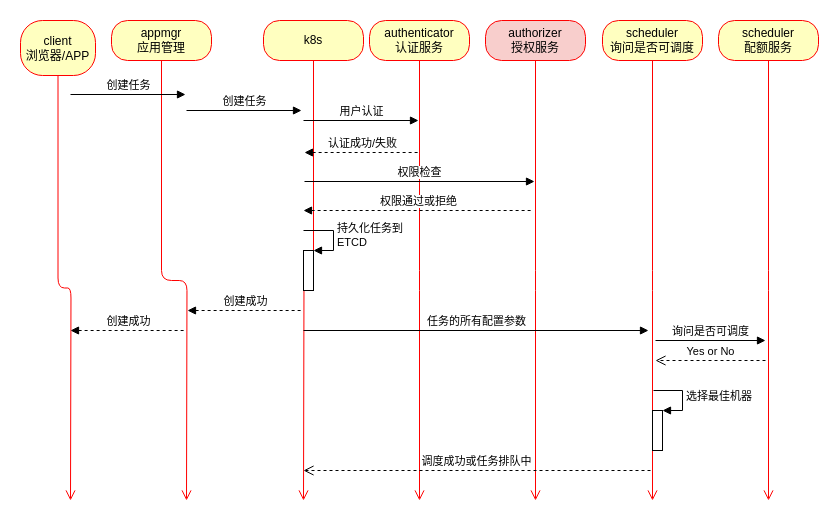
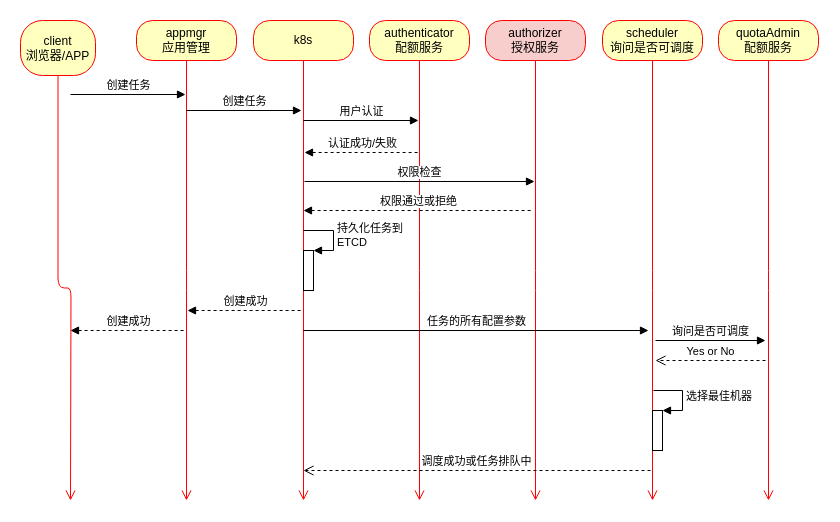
  <mxCell id="0" />
  <mxCell id="1" parent="0" />
  <mxCell id="2" value="client&lt;br&gt;浏览器/APP&lt;br&gt;" style="rounded=1;whiteSpace=wrap;html=1;arcSize=40;fontColor=#000000;fillColor=#ffffc0;strokeColor=#ff0000;" vertex="1" parent="1"><mxGeometry x="20" y="20" width="75" height="55" as="geometry" /></mxCell>
  <mxCell id="3" value="" style="edgeStyle=orthogonalEdgeStyle;html=1;verticalAlign=bottom;endArrow=open;endSize=8;strokeColor=#ff0000;" edge="1" source="2" parent="1"><mxGeometry relative="1" as="geometry"><mxPoint x="70" y="500" as="targetPoint" /></mxGeometry></mxCell>
- <mxCell id="4" value="k8s&lt;br&gt;" style="rounded=1;whiteSpace=wrap;html=1;arcSize=40;fontColor=#000000;fillColor=#ffffc0;strokeColor=#ff0000;" vertex="1" parent="1"><mxGeometry x="263" y="20" width="100" height="40" as="geometry" /></mxCell>
+ <mxCell id="4" value="k8s&lt;br&gt;" style="rounded=1;whiteSpace=wrap;html=1;arcSize=40;fontColor=#000000;fillColor=#ffffc0;strokeColor=#ff0000;" vertex="1" parent="1"><mxGeometry x="253" y="20" width="100" height="40" as="geometry" /></mxCell>
  <mxCell id="5" value="" style="html=1;verticalAlign=bottom;endArrow=open;fontFamily=Helvetica;fontSize=11;fontColor=#000000;align=center;endSize=8;strokeColor=#ff0000;edgeStyle=orthogonalEdgeStyle;endFill=0;" edge="1" parent="1" source="4"><mxGeometry relative="1" as="geometry"><mxPoint x="303" y="500" as="targetPoint" /></mxGeometry></mxCell>
- <mxCell id="6" value="authenticator&lt;br&gt;认证服务&lt;br&gt;" style="rounded=1;whiteSpace=wrap;html=1;arcSize=40;fontColor=#000000;fillColor=#ffffc0;strokeColor=#ff0000;" vertex="1" parent="1"><mxGeometry x="369" y="20" width="100" height="40" as="geometry" /></mxCell>
+ <mxCell id="6" value="authenticator&lt;br&gt;配额服务&lt;br&gt;" style="rounded=1;whiteSpace=wrap;html=1;arcSize=40;fontColor=#000000;fillColor=#ffffc0;strokeColor=#ff0000;" vertex="1" parent="1"><mxGeometry x="369" y="20" width="100" height="40" as="geometry" /></mxCell>
  <mxCell id="7" value="" style="edgeStyle=orthogonalEdgeStyle;html=1;verticalAlign=bottom;endArrow=open;endSize=8;strokeColor=#ff0000;" edge="1" parent="1" source="6"><mxGeometry relative="1" as="geometry"><mxPoint x="419" y="500" as="targetPoint" /></mxGeometry></mxCell>
  <mxCell id="8" value="authorizer&lt;br&gt;授权服务&lt;br&gt;" style="rounded=1;whiteSpace=wrap;html=1;arcSize=40;fontColor=#000000;fillColor=#f8cecc;strokeColor=#ff0000;" vertex="1" parent="1"><mxGeometry x="485" y="20" width="100" height="40" as="geometry" /></mxCell>
  <mxCell id="9" value="" style="edgeStyle=orthogonalEdgeStyle;html=1;verticalAlign=bottom;endArrow=open;endSize=8;strokeColor=#ff0000;" edge="1" parent="1" source="8"><mxGeometry relative="1" as="geometry"><mxPoint x="535" y="500" as="targetPoint" /></mxGeometry></mxCell>
- <mxCell id="10" value="appmgr&lt;br&gt;应用管理&lt;br&gt;" style="rounded=1;whiteSpace=wrap;html=1;arcSize=40;fontColor=#000000;fillColor=#ffffc0;strokeColor=#ff0000;" vertex="1" parent="1"><mxGeometry x="111" y="20" width="100" height="40" as="geometry" /></mxCell>
+ <mxCell id="10" value="appmgr&lt;br&gt;应用管理&lt;br&gt;" style="rounded=1;whiteSpace=wrap;html=1;arcSize=40;fontColor=#000000;fillColor=#ffffc0;strokeColor=#ff0000;" vertex="1" parent="1"><mxGeometry x="136" y="20" width="100" height="40" as="geometry" /></mxCell>
  <mxCell id="11" value="" style="edgeStyle=orthogonalEdgeStyle;html=1;verticalAlign=bottom;endArrow=open;endSize=8;strokeColor=#ff0000;" edge="1" parent="1" source="10"><mxGeometry relative="1" as="geometry"><mxPoint x="186" y="500" as="targetPoint" /></mxGeometry></mxCell>
  <mxCell id="12" value="scheduler&lt;br&gt;询问是否可调度&lt;br&gt;" style="rounded=1;whiteSpace=wrap;html=1;arcSize=40;fontColor=#000000;fillColor=#ffffc0;strokeColor=#ff0000;" vertex="1" parent="1"><mxGeometry x="602" y="20" width="100" height="40" as="geometry" /></mxCell>
  <mxCell id="13" value="" style="edgeStyle=orthogonalEdgeStyle;html=1;verticalAlign=bottom;endArrow=open;endSize=8;strokeColor=#ff0000;" edge="1" parent="1" source="12"><mxGeometry relative="1" as="geometry"><mxPoint x="652" y="500" as="targetPoint" /></mxGeometry></mxCell>
- <mxCell id="14" value="scheduler&lt;br&gt;配额服务" style="rounded=1;whiteSpace=wrap;html=1;arcSize=40;fontColor=#000000;fillColor=#ffffc0;strokeColor=#ff0000;" vertex="1" parent="1"><mxGeometry x="718" y="20" width="100" height="40" as="geometry" /></mxCell>
+ <mxCell id="14" value="quotaAdmin&lt;br&gt;配额服务" style="rounded=1;whiteSpace=wrap;html=1;arcSize=40;fontColor=#000000;fillColor=#ffffc0;strokeColor=#ff0000;" vertex="1" parent="1"><mxGeometry x="718" y="20" width="100" height="40" as="geometry" /></mxCell>
  <mxCell id="15" value="" style="edgeStyle=orthogonalEdgeStyle;html=1;verticalAlign=bottom;endArrow=open;endSize=8;strokeColor=#ff0000;" edge="1" parent="1" source="14"><mxGeometry relative="1" as="geometry"><mxPoint x="768" y="500" as="targetPoint" /></mxGeometry></mxCell>
  <mxCell id="16" value="创建任务" style="html=1;verticalAlign=bottom;endArrow=block;" edge="1" parent="1"><mxGeometry width="80" relative="1" as="geometry"><mxPoint x="70" y="94" as="sourcePoint" /><mxPoint x="185" y="94" as="targetPoint" /></mxGeometry></mxCell>
  <mxCell id="17" value="创建任务" style="html=1;verticalAlign=bottom;endArrow=block;" edge="1" parent="1"><mxGeometry width="80" relative="1" as="geometry"><mxPoint x="186" y="110" as="sourcePoint" /><mxPoint x="301" y="110" as="targetPoint" /></mxGeometry></mxCell>
  <mxCell id="18" value="用户认证" style="html=1;verticalAlign=bottom;endArrow=block;" edge="1" parent="1"><mxGeometry width="80" relative="1" as="geometry"><mxPoint x="303" y="120" as="sourcePoint" /><mxPoint x="418" y="120" as="targetPoint" /></mxGeometry></mxCell>
  <mxCell id="19" value="认证成功/失败" style="html=1;verticalAlign=bottom;endArrow=none;startArrow=block;startFill=1;endFill=0;dashed=1;" edge="1" parent="1"><mxGeometry width="80" relative="1" as="geometry"><mxPoint x="304" y="152" as="sourcePoint" /><mxPoint x="419" y="152" as="targetPoint" /></mxGeometry></mxCell>
  <mxCell id="20" value="权限检查&lt;br&gt;" style="html=1;verticalAlign=bottom;endArrow=block;" edge="1" parent="1"><mxGeometry width="80" relative="1" as="geometry"><mxPoint x="304" y="181" as="sourcePoint" /><mxPoint x="534" y="181" as="targetPoint" /></mxGeometry></mxCell>
  <mxCell id="21" value="权限通过或拒绝&lt;br&gt;" style="html=1;verticalAlign=bottom;endArrow=none;startArrow=block;startFill=1;endFill=0;dashed=1;" edge="1" parent="1"><mxGeometry width="80" relative="1" as="geometry"><mxPoint x="303" y="210" as="sourcePoint" /><mxPoint x="533" y="210" as="targetPoint" /></mxGeometry></mxCell>
  <mxCell id="22" value="" style="html=1;points=[];perimeter=orthogonalPerimeter;" vertex="1" parent="1"><mxGeometry x="303" y="250" width="10" height="40" as="geometry" /></mxCell>
  <mxCell id="23" value="持久化任务到&lt;br&gt;ETCD" style="edgeStyle=orthogonalEdgeStyle;html=1;align=left;spacingLeft=2;endArrow=block;rounded=0;entryX=1;entryY=0;" edge="1" target="22" parent="1"><mxGeometry relative="1" as="geometry"><mxPoint x="303" y="230" as="sourcePoint" /><Array as="points"><mxPoint x="333" y="230" /></Array></mxGeometry></mxCell>
  <mxCell id="24" value="创建成功" style="html=1;verticalAlign=bottom;endArrow=none;startArrow=block;startFill=1;endFill=0;dashed=1;" edge="1" parent="1"><mxGeometry width="80" relative="1" as="geometry"><mxPoint x="187" y="310" as="sourcePoint" /><mxPoint x="302" y="310" as="targetPoint" /></mxGeometry></mxCell>
  <mxCell id="25" value="创建成功" style="html=1;verticalAlign=bottom;endArrow=none;startArrow=block;startFill=1;endFill=0;dashed=1;" edge="1" parent="1"><mxGeometry width="80" relative="1" as="geometry"><mxPoint x="70" y="330" as="sourcePoint" /><mxPoint x="185" y="330" as="targetPoint" /></mxGeometry></mxCell>
  <mxCell id="26" value="任务的所有配置参数" style="html=1;verticalAlign=bottom;startArrow=none;startFill=0;endArrow=block;startSize=8;" edge="1" parent="1"><mxGeometry width="60" relative="1" as="geometry"><mxPoint x="303" y="330" as="sourcePoint" /><mxPoint x="648" y="330" as="targetPoint" /></mxGeometry></mxCell>
  <mxCell id="27" value="询问是否可调度" style="html=1;verticalAlign=bottom;endArrow=block;" edge="1" parent="1"><mxGeometry width="80" relative="1" as="geometry"><mxPoint x="655" y="340" as="sourcePoint" /><mxPoint x="765" y="340" as="targetPoint" /></mxGeometry></mxCell>
  <mxCell id="28" value="Yes or No" style="html=1;verticalAlign=bottom;endArrow=open;dashed=1;endSize=8;" edge="1" parent="1"><mxGeometry relative="1" as="geometry"><mxPoint x="765" y="360" as="sourcePoint" /><mxPoint x="655" y="360" as="targetPoint" /></mxGeometry></mxCell>
  <mxCell id="29" value="" style="html=1;points=[];perimeter=orthogonalPerimeter;" vertex="1" parent="1"><mxGeometry x="652" y="410" width="10" height="40" as="geometry" /></mxCell>
  <mxCell id="30" value="选择最佳机器" style="edgeStyle=orthogonalEdgeStyle;html=1;align=left;spacingLeft=2;endArrow=block;rounded=0;entryX=1;entryY=0;" edge="1" target="29" parent="1"><mxGeometry relative="1" as="geometry"><mxPoint x="653" y="390" as="sourcePoint" /><Array as="points"><mxPoint x="682" y="390" /></Array></mxGeometry></mxCell>
  <mxCell id="31" value="调度成功或任务排队中" style="html=1;verticalAlign=bottom;endArrow=open;dashed=1;endSize=8;" edge="1" parent="1"><mxGeometry relative="1" as="geometry"><mxPoint x="650" y="470" as="sourcePoint" /><mxPoint x="303" y="470" as="targetPoint" /></mxGeometry></mxCell>
